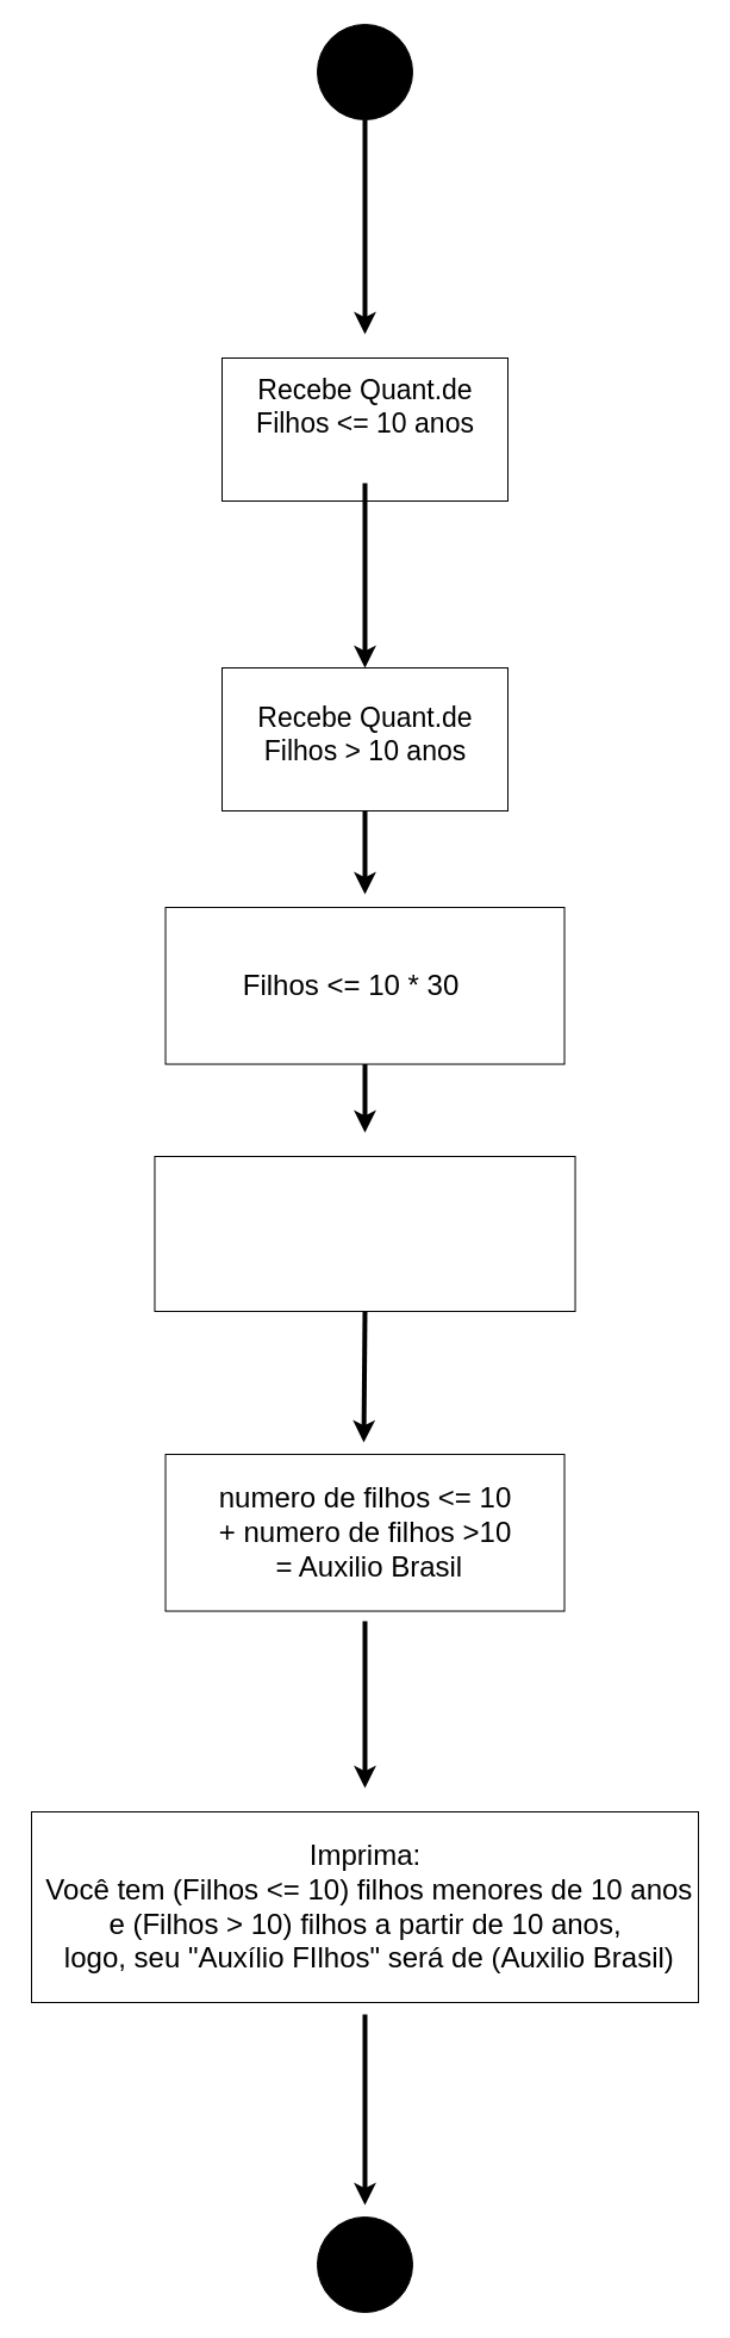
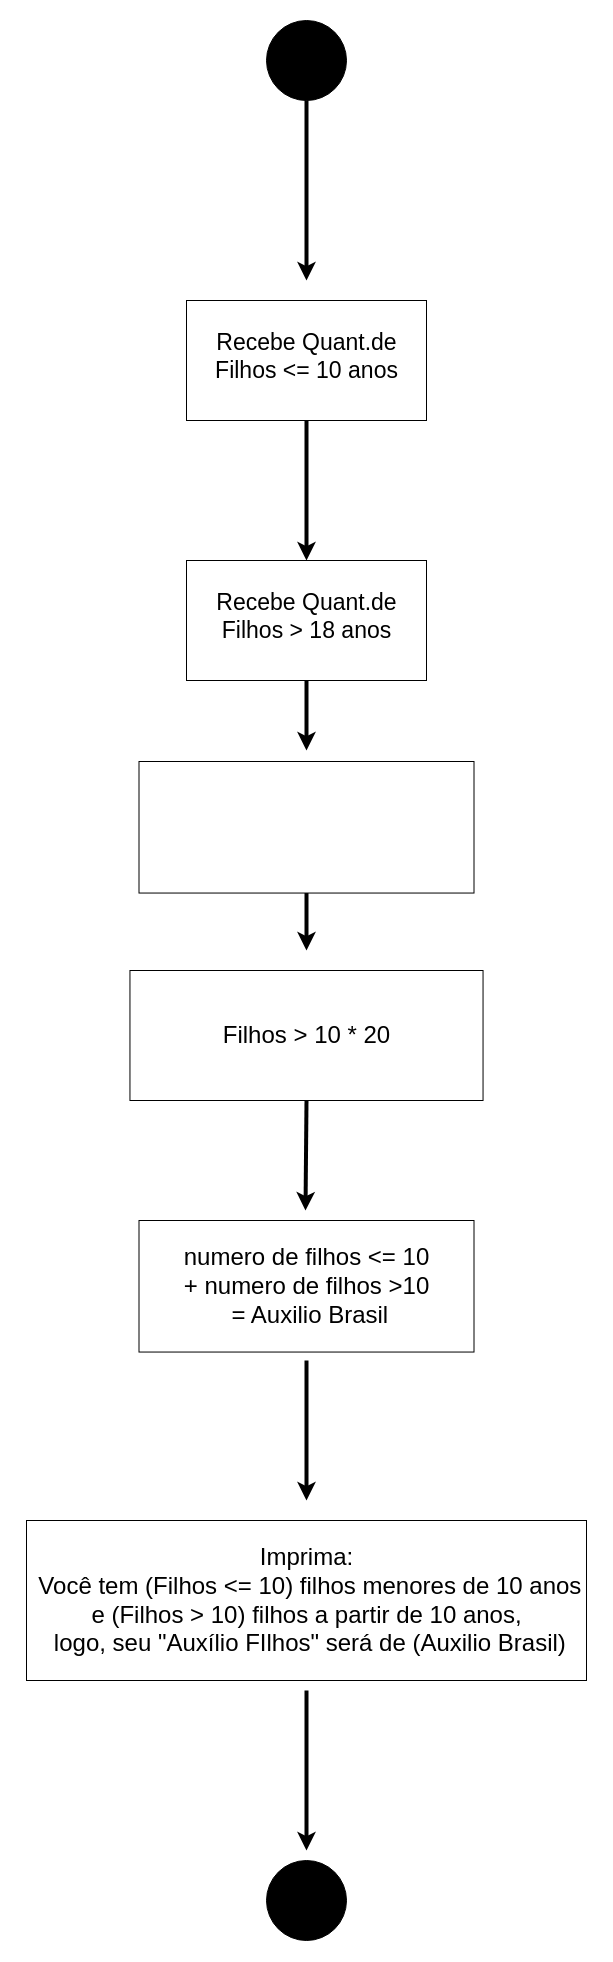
  <mxCell id="0" />
  <mxCell id="1" parent="0" />
  <mxCell id="2" value="" style="group" parent="1" vertex="1" connectable="0"><mxGeometry x="186" y="300" width="240" height="120" as="geometry" /></mxCell>
  <mxCell id="3" value="" style="rounded=0;whiteSpace=wrap;html=1;" parent="2" vertex="1"><mxGeometry width="240" height="120" as="geometry" /></mxCell>
- <mxCell id="4" value="&lt;font style=&quot;font-size: 23px;&quot;&gt;Recebe Quant.de &lt;br&gt;Filhos &amp;lt;= 10 anos&lt;br&gt;&lt;br&gt;&lt;/font&gt;" style="text;html=1;resizable=0;autosize=1;align=center;verticalAlign=middle;points=[];fillColor=none;strokeColor=none;rounded=0;" parent="2" vertex="1"><mxGeometry x="15" y="5" width="210" height="100" as="geometry" /></mxCell>
+ <mxCell id="4" value="&lt;font style=&quot;font-size: 23px;&quot;&gt;Recebe Quant.de &lt;br&gt;Filhos &amp;lt;= 10 anos&lt;br&gt;&lt;br&gt;&lt;/font&gt;" style="text;html=1;resizable=0;autosize=1;align=center;verticalAlign=middle;points=[];fillColor=none;strokeColor=none;rounded=0;" parent="2" vertex="1"><mxGeometry x="15" y="20" width="210" height="100" as="geometry" /></mxCell>
  <mxCell id="5" value="" style="group" parent="1" vertex="1" connectable="0"><mxGeometry x="186" y="560" width="240" height="120" as="geometry" /></mxCell>
  <mxCell id="6" value="" style="rounded=0;whiteSpace=wrap;html=1;" parent="5" vertex="1"><mxGeometry width="240" height="120" as="geometry" /></mxCell>
- <mxCell id="7" value="&lt;font style=&quot;font-size: 23px;&quot;&gt;Recebe Quant.de &lt;br&gt;Filhos &amp;gt;&amp;nbsp;10 anos&lt;br&gt;&lt;br&gt;&lt;/font&gt;" style="text;html=1;resizable=0;autosize=1;align=center;verticalAlign=middle;points=[];fillColor=none;strokeColor=none;rounded=0;" parent="5" vertex="1"><mxGeometry x="20" y="20" width="200" height="100" as="geometry" /></mxCell>
+ <mxCell id="7" value="&lt;font style=&quot;font-size: 23px;&quot;&gt;Recebe Quant.de &lt;br&gt;Filhos &amp;gt;&amp;nbsp;18 anos&lt;br&gt;&lt;br&gt;&lt;/font&gt;" style="text;html=1;resizable=0;autosize=1;align=center;verticalAlign=middle;points=[];fillColor=none;strokeColor=none;rounded=0;" parent="5" vertex="1"><mxGeometry x="20" y="20" width="200" height="100" as="geometry" /></mxCell>
  <mxCell id="8" style="edgeStyle=none;rounded=0;orthogonalLoop=1;jettySize=auto;html=1;exitX=0.5;exitY=1;exitDx=0;exitDy=0;fontSize=23;strokeWidth=4;" parent="1" source="9" edge="1"><mxGeometry relative="1" as="geometry"><mxPoint x="306" y="280" as="targetPoint" /></mxGeometry></mxCell>
  <mxCell id="9" value="" style="ellipse;whiteSpace=wrap;html=1;aspect=fixed;fontSize=23;fillColor=#000000;" parent="1" vertex="1"><mxGeometry x="266" y="20" width="80" height="80" as="geometry" /></mxCell>
  <mxCell id="10" style="edgeStyle=none;rounded=0;orthogonalLoop=1;jettySize=auto;html=1;fontSize=23;strokeWidth=4;" parent="1" source="4" edge="1"><mxGeometry relative="1" as="geometry"><mxPoint x="306" y="560" as="targetPoint" /></mxGeometry></mxCell>
  <mxCell id="11" value="" style="group" parent="1" vertex="1" connectable="0"><mxGeometry x="126" y="970" width="360" height="130" as="geometry" /></mxCell>
  <mxCell id="12" value="" style="rounded=0;whiteSpace=wrap;html=1;" parent="11" vertex="1"><mxGeometry x="3.461" width="353.076" height="130.0" as="geometry" /></mxCell>
+ <mxCell id="13" value="&lt;font style=&quot;font-size: 24px;&quot;&gt;Filhos &amp;gt; 10 * 20&lt;br&gt;&lt;/font&gt;" style="text;html=1;resizable=0;autosize=1;align=center;verticalAlign=middle;points=[];fillColor=none;strokeColor=none;rounded=0;" parent="11" vertex="1"><mxGeometry x="85" y="45.004" width="190" height="40" as="geometry" /></mxCell>
  <mxCell id="14" value="" style="group" parent="1" vertex="1" connectable="0"><mxGeometry x="20.998" y="1520" width="570" height="160" as="geometry" /></mxCell>
  <mxCell id="15" value="" style="rounded=0;whiteSpace=wrap;html=1;" parent="14" vertex="1"><mxGeometry x="5.002" width="560" height="160" as="geometry" /></mxCell>
  <mxCell id="16" value="&lt;font style=&quot;font-size: 24px;&quot;&gt;Imprima:&lt;br&gt;&amp;nbsp;Você tem (Filhos &amp;lt;= 10) filhos menores de 10 anos &lt;br&gt;e (Filhos &amp;gt; 10) filhos a partir de 10 anos,&lt;br&gt;&amp;nbsp;logo, seu &quot;Auxílio FIlhos&quot; será de (Auxilio Brasil)&lt;br&gt;&lt;/font&gt;" style="text;html=1;resizable=0;autosize=1;align=center;verticalAlign=middle;points=[];fillColor=none;strokeColor=none;rounded=0;" parent="14" vertex="1"><mxGeometry y="15.002" width="570" height="130" as="geometry" /></mxCell>
  <mxCell id="17" value="" style="rounded=0;whiteSpace=wrap;html=1;" parent="1" vertex="1"><mxGeometry x="138.5" y="1220" width="335" height="131.54" as="geometry" /></mxCell>
  <mxCell id="18" style="edgeStyle=none;rounded=0;orthogonalLoop=1;jettySize=auto;html=1;fontSize=24;strokeWidth=4;" parent="1" edge="1"><mxGeometry relative="1" as="geometry"><mxPoint x="306" y="1360" as="sourcePoint" /><mxPoint x="306" y="1500" as="targetPoint" /></mxGeometry></mxCell>
  <mxCell id="19" value="numero de filhos &amp;lt;= 10 &lt;br&gt;+ numero de filhos &amp;gt;10&lt;br&gt;&amp;nbsp;= Auxilio Brasil" style="text;html=1;resizable=0;autosize=1;align=center;verticalAlign=middle;points=[];fillColor=none;strokeColor=none;rounded=0;fontSize=24;" parent="1" vertex="1"><mxGeometry x="171" y="1235.77" width="270" height="100" as="geometry" /></mxCell>
  <mxCell id="20" style="edgeStyle=none;rounded=0;orthogonalLoop=1;jettySize=auto;html=1;exitX=0.5;exitY=1;exitDx=0;exitDy=0;strokeWidth=4;" edge="1" parent="1" source="12"><mxGeometry relative="1" as="geometry"><mxPoint x="305" y="1210" as="targetPoint" /></mxGeometry></mxCell>
  <mxCell id="21" value="" style="group" vertex="1" connectable="0" parent="1"><mxGeometry x="138.5" y="761" width="335" height="131.54" as="geometry" /></mxCell>
  <mxCell id="22" value="" style="rounded=0;whiteSpace=wrap;html=1;" parent="21" vertex="1"><mxGeometry width="335" height="131.54" as="geometry" /></mxCell>
- <mxCell id="23" value="&lt;font style=&quot;font-size: 24px;&quot;&gt;Filhos &amp;lt;= 10 * 30&lt;br&gt;&lt;/font&gt;" style="text;html=1;resizable=0;autosize=1;align=center;verticalAlign=middle;points=[];fillColor=none;strokeColor=none;rounded=0;" parent="21" vertex="1"><mxGeometry x="55" y="45.77" width="200" height="40" as="geometry" /></mxCell>
  <mxCell id="24" style="edgeStyle=none;rounded=0;orthogonalLoop=1;jettySize=auto;html=1;strokeWidth=4;" edge="1" parent="1" source="22"><mxGeometry relative="1" as="geometry"><mxPoint x="306" y="950" as="targetPoint" /></mxGeometry></mxCell>
  <mxCell id="25" style="edgeStyle=none;rounded=0;orthogonalLoop=1;jettySize=auto;html=1;strokeWidth=4;" edge="1" parent="1" source="7"><mxGeometry relative="1" as="geometry"><mxPoint x="306" y="750" as="targetPoint" /></mxGeometry></mxCell>
  <mxCell id="26" value="" style="ellipse;whiteSpace=wrap;html=1;aspect=fixed;fontSize=23;fillColor=#000000;" vertex="1" parent="1"><mxGeometry x="266" y="1860" width="80" height="80" as="geometry" /></mxCell>
  <mxCell id="27" style="edgeStyle=none;rounded=0;orthogonalLoop=1;jettySize=auto;html=1;strokeWidth=4;" edge="1" parent="1"><mxGeometry relative="1" as="geometry"><mxPoint x="305.998" y="1850" as="targetPoint" /><mxPoint x="306" y="1690" as="sourcePoint" /></mxGeometry></mxCell>
